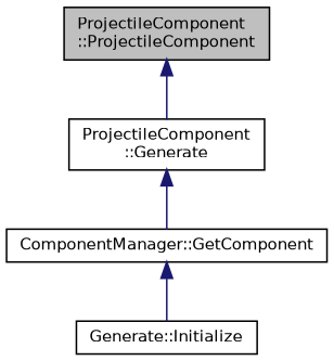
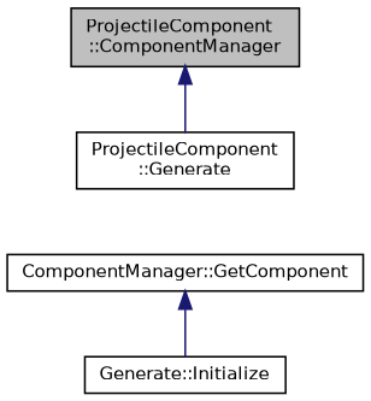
  digraph {
    rankdir=TB
    node [color=black fillcolor=white fontname=Helvetica fontsize=10 shape=record style=filled]
    edge [color=midnightblue dir=back fontname=Helvetica fontsize=10 labelfontname=Helvetica labelfontsize=10 style=solid]
-   n1 [fillcolor=grey75 fontcolor=black height=0.2 label="ProjectileComponent\l::ProjectileComponent" width=0.4]
+   n1 [fillcolor=grey75 fontcolor=black height=0.2 label="ProjectileComponent\l::ComponentManager" width=0.4]
    n2 [height=0.2 label="ProjectileComponent\l::Generate" width=0.4]
    n3 [height=0.2 label="ComponentManager::GetComponent" width=0.4]
    n4 [height=0.2 label="Generate::Initialize" width=0.4]
    n1 -> n2
-   n2 -> n3
    n3 -> n4
  }
